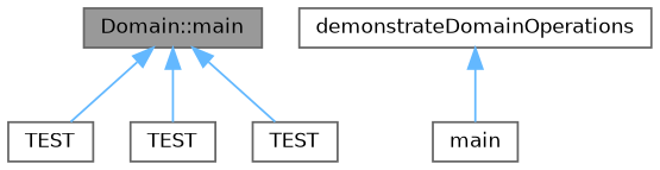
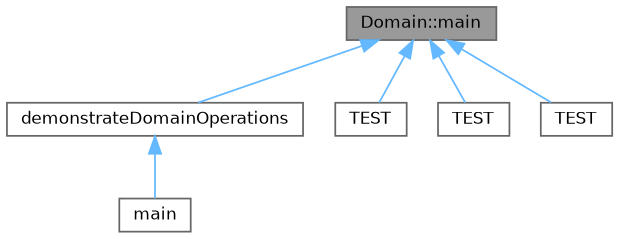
  digraph {
    rankdir=TB
    node [color=grey40 fillcolor=white fontname=Helvetica fontsize=10 shape=box style=filled]
    edge [color=steelblue1 dir=back fontname=Helvetica fontsize=10 labelfontname=Helvetica labelfontsize=10 style=solid]
    n1 [color=gray40 fillcolor=grey60 fontcolor=black height=0.2 label="Domain::main" width=0.4]
    n2 [height=0.2 label=demonstrateDomainOperations width=0.4]
    n3 [height=0.2 label=TEST width=0.4]
    n4 [height=0.2 label=TEST width=0.4]
    n5 [height=0.2 label=TEST width=0.4]
    n6 [height=0.2 label=main width=0.4]
+   n1 -> n2
    n1 -> n3
    n1 -> n4
    n1 -> n5
    n2 -> n6
  }
